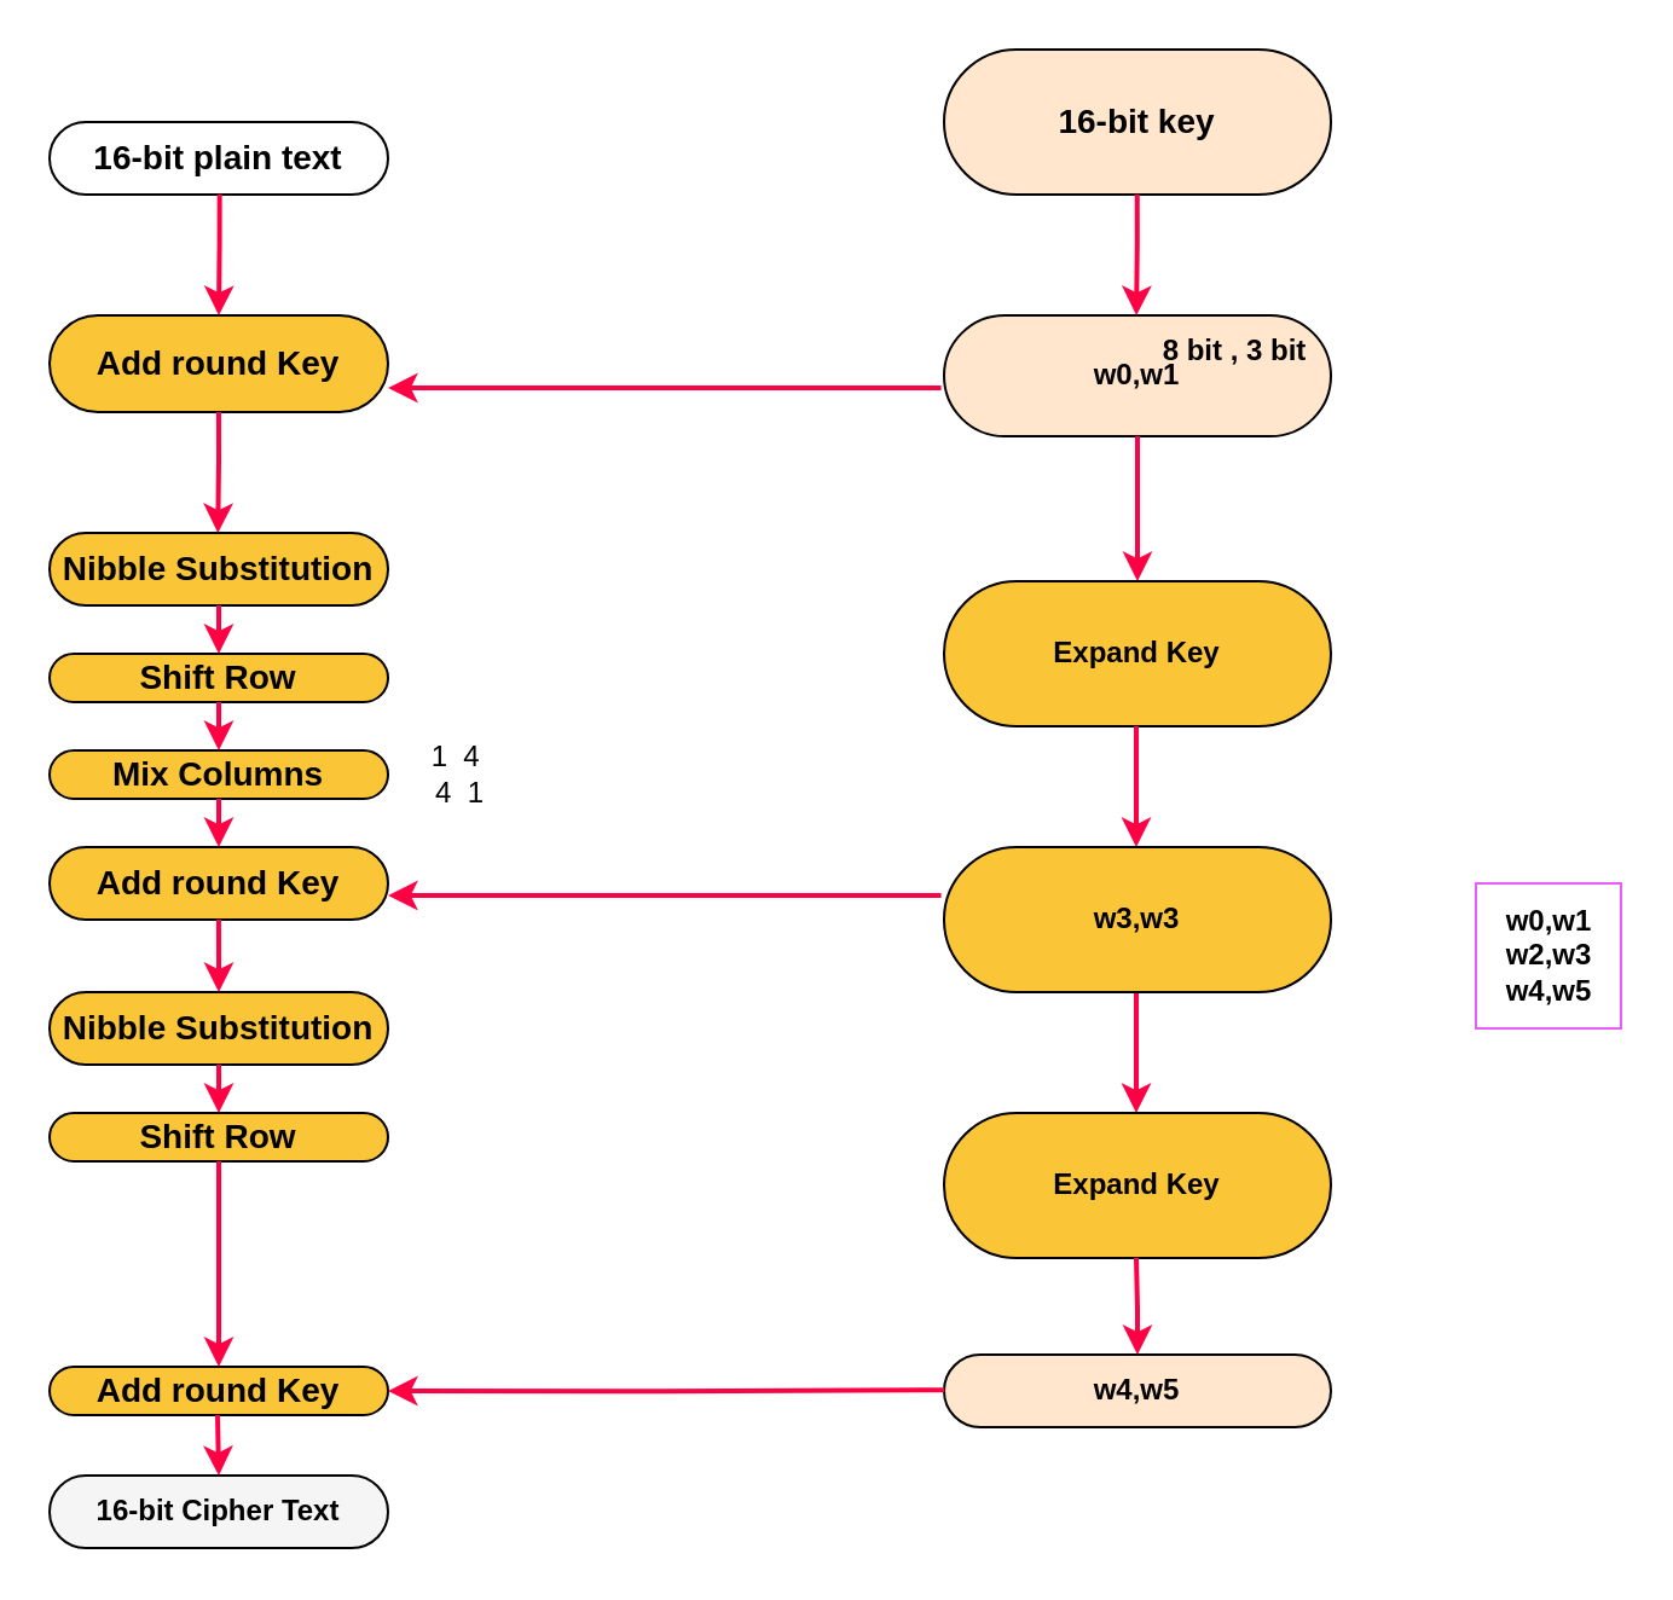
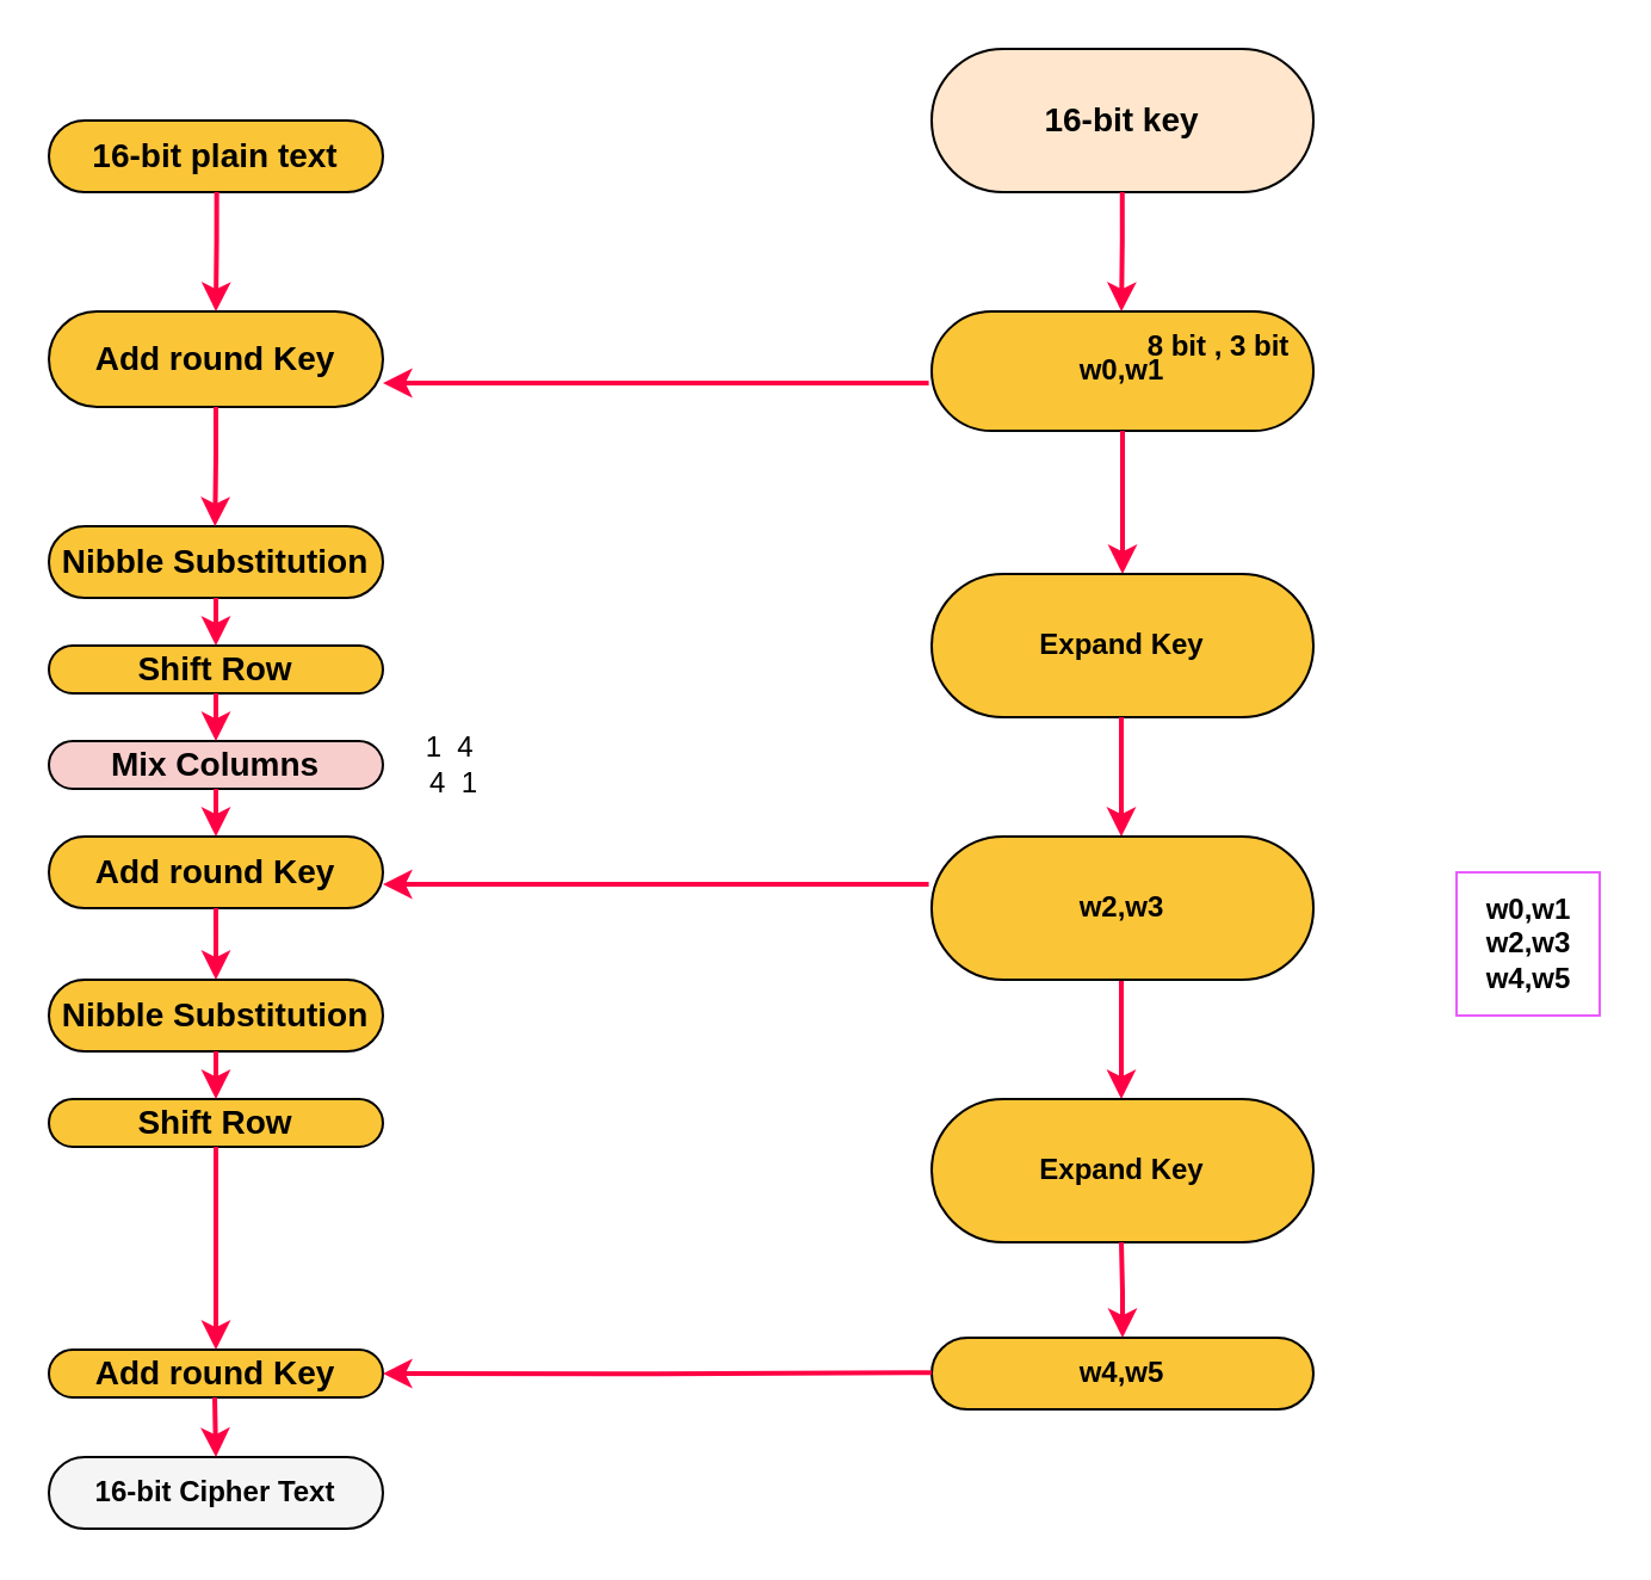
  <mxCell id="0" />
  <mxCell id="1" parent="0" />
  <mxCell id="2" value="&lt;b&gt;&lt;font style=&quot;font-size: 14px;&quot;&gt;16-bit key&lt;/font&gt;&lt;/b&gt;" style="rounded=1;whiteSpace=wrap;html=1;arcSize=50;fillColor=#ffe6cc;" parent="1" vertex="1"><mxGeometry x="390" y="20" width="160" height="60" as="geometry" /></mxCell>
- <mxCell id="3" value="&lt;b&gt;w0,w1&lt;br&gt;&lt;/b&gt;" style="rounded=1;whiteSpace=wrap;html=1;arcSize=50;fillColor=#ffe6cc;" parent="1" vertex="1"><mxGeometry x="390" y="130" width="160" height="50" as="geometry" /></mxCell>
+ <mxCell id="3" value="&lt;b&gt;w0,w1&lt;br&gt;&lt;/b&gt;" style="rounded=1;whiteSpace=wrap;html=1;arcSize=50;fillColor=#FBC538;" parent="1" vertex="1"><mxGeometry x="390" y="130" width="160" height="50" as="geometry" /></mxCell>
  <mxCell id="4" style="edgeStyle=orthogonalEdgeStyle;rounded=0;orthogonalLoop=1;jettySize=auto;html=1;strokeColor=#FF0044;strokeWidth=2;" parent="1" edge="1"><mxGeometry relative="1" as="geometry"><mxPoint x="469.55" y="130" as="targetPoint" /><mxPoint x="469.88" y="80" as="sourcePoint" /><Array as="points"><mxPoint x="469.55" y="100" /><mxPoint x="469.55" y="100" /></Array></mxGeometry></mxCell>
  <mxCell id="5" style="edgeStyle=orthogonalEdgeStyle;rounded=0;orthogonalLoop=1;jettySize=auto;html=1;strokeColor=#FF0044;strokeWidth=2;entryX=0.5;entryY=0;entryDx=0;entryDy=0;exitX=0.5;exitY=1;exitDx=0;exitDy=0;" parent="1" source="3" edge="1"><mxGeometry relative="1" as="geometry"><mxPoint x="470" y="240" as="targetPoint" /><mxPoint x="470" y="200" as="sourcePoint" /><Array as="points"><mxPoint x="470" y="210" /><mxPoint x="470" y="210" /></Array></mxGeometry></mxCell>
  <mxCell id="6" value="&lt;b&gt;8 bit , 3 bit&lt;/b&gt;" style="text;html=1;align=center;verticalAlign=middle;resizable=0;points=[];autosize=1;strokeColor=none;fillColor=none;" parent="1" vertex="1"><mxGeometry x="470" y="130" width="80" height="30" as="geometry" /></mxCell>
  <mxCell id="7" style="edgeStyle=orthogonalEdgeStyle;rounded=0;orthogonalLoop=1;jettySize=auto;html=1;strokeColor=#FF0044;strokeWidth=2;entryX=0.5;entryY=0;entryDx=0;entryDy=0;exitX=0.5;exitY=1;exitDx=0;exitDy=0;" parent="1" edge="1"><mxGeometry relative="1" as="geometry"><mxPoint x="469.5" y="460" as="targetPoint" /><mxPoint x="469.5" y="410" as="sourcePoint" /><Array as="points" /></mxGeometry></mxCell>
  <mxCell id="8" value="&lt;b&gt;Expand Key&lt;br&gt;&lt;/b&gt;" style="rounded=1;whiteSpace=wrap;html=1;arcSize=50;fillColor=#FBC538;" parent="1" vertex="1"><mxGeometry x="390" y="240" width="160" height="60" as="geometry" /></mxCell>
  <mxCell id="9" value="&lt;b&gt;w0,w1&lt;br&gt;w2,w3&lt;br&gt;w4,w5&lt;/b&gt;" style="text;html=1;align=center;verticalAlign=middle;resizable=0;points=[];autosize=1;strokeColor=#E95CFF;fillColor=none;" parent="1" vertex="1"><mxGeometry x="610" y="365" width="60" height="60" as="geometry" /></mxCell>
  <mxCell id="10" style="edgeStyle=orthogonalEdgeStyle;rounded=0;orthogonalLoop=1;jettySize=auto;html=1;strokeColor=#FF0044;strokeWidth=2;entryX=0.5;entryY=0;entryDx=0;entryDy=0;exitX=0.5;exitY=1;exitDx=0;exitDy=0;" parent="1" edge="1"><mxGeometry relative="1" as="geometry"><mxPoint x="469.5" y="350" as="targetPoint" /><mxPoint x="469.5" y="300" as="sourcePoint" /><Array as="points" /></mxGeometry></mxCell>
- <mxCell id="11" value="&lt;b&gt;w3,w3&lt;br&gt;&lt;/b&gt;" style="rounded=1;whiteSpace=wrap;html=1;arcSize=50;fillColor=#FBC538;" parent="1" vertex="1"><mxGeometry x="390" y="350" width="160" height="60" as="geometry" /></mxCell>
+ <mxCell id="11" value="&lt;b&gt;w2,w3&lt;br&gt;&lt;/b&gt;" style="rounded=1;whiteSpace=wrap;html=1;arcSize=50;fillColor=#FBC538;" parent="1" vertex="1"><mxGeometry x="390" y="350" width="160" height="60" as="geometry" /></mxCell>
  <mxCell id="12" value="&lt;b&gt;Expand Key&lt;br&gt;&lt;/b&gt;" style="rounded=1;whiteSpace=wrap;html=1;arcSize=50;fillColor=#FBC538;" parent="1" vertex="1"><mxGeometry x="390" y="460" width="160" height="60" as="geometry" /></mxCell>
- <mxCell id="13" value="&lt;b&gt;w4,w5&lt;br&gt;&lt;/b&gt;" style="rounded=1;whiteSpace=wrap;html=1;arcSize=50;fillColor=#ffe6cc;" parent="1" vertex="1"><mxGeometry x="390" y="560" width="160" height="30" as="geometry" /></mxCell>
+ <mxCell id="13" value="&lt;b&gt;w4,w5&lt;br&gt;&lt;/b&gt;" style="rounded=1;whiteSpace=wrap;html=1;arcSize=50;fillColor=#FBC538;" parent="1" vertex="1"><mxGeometry x="390" y="560" width="160" height="30" as="geometry" /></mxCell>
  <mxCell id="14" style="edgeStyle=orthogonalEdgeStyle;rounded=0;orthogonalLoop=1;jettySize=auto;html=1;strokeColor=#FF0044;strokeWidth=2;exitX=0.5;exitY=1;exitDx=0;exitDy=0;entryX=0.5;entryY=0;entryDx=0;entryDy=0;" parent="1" target="13" edge="1"><mxGeometry relative="1" as="geometry"><mxPoint x="470" y="550" as="targetPoint" /><mxPoint x="469.5" y="520" as="sourcePoint" /><Array as="points" /></mxGeometry></mxCell>
- <mxCell id="15" value="&lt;b&gt;&lt;font style=&quot;font-size: 14px;&quot;&gt;16-bit plain text&lt;/font&gt;&lt;/b&gt;" style="rounded=1;whiteSpace=wrap;html=1;arcSize=50;fillColor=#ffffff;" parent="1" vertex="1"><mxGeometry x="20" y="50" width="140" height="30" as="geometry" /></mxCell>
+ <mxCell id="15" value="&lt;b&gt;&lt;font style=&quot;font-size: 14px;&quot;&gt;16-bit plain text&lt;/font&gt;&lt;/b&gt;" style="rounded=1;whiteSpace=wrap;html=1;arcSize=50;fillColor=#FBC538;" parent="1" vertex="1"><mxGeometry x="20" y="50" width="140" height="30" as="geometry" /></mxCell>
  <mxCell id="16" value="&lt;b&gt;&lt;font style=&quot;font-size: 14px;&quot;&gt;Add round Key&lt;/font&gt;&lt;/b&gt;" style="rounded=1;whiteSpace=wrap;html=1;arcSize=50;fillColor=#FBC538;" parent="1" vertex="1"><mxGeometry x="20" y="130" width="140" height="40" as="geometry" /></mxCell>
  <mxCell id="17" style="edgeStyle=orthogonalEdgeStyle;rounded=0;orthogonalLoop=1;jettySize=auto;html=1;strokeColor=#FF0044;strokeWidth=2;" parent="1" edge="1"><mxGeometry relative="1" as="geometry"><mxPoint x="90" y="130" as="targetPoint" /><mxPoint x="90.33" y="80" as="sourcePoint" /><Array as="points"><mxPoint x="90" y="100" /><mxPoint x="90" y="100" /></Array></mxGeometry></mxCell>
  <mxCell id="18" style="edgeStyle=orthogonalEdgeStyle;rounded=0;orthogonalLoop=1;jettySize=auto;html=1;strokeColor=#FF0044;strokeWidth=2;" parent="1" target="16" edge="1"><mxGeometry relative="1" as="geometry"><mxPoint x="388.46" y="210" as="targetPoint" /><mxPoint x="388.79" y="160" as="sourcePoint" /><Array as="points"><mxPoint x="388" y="160" /></Array></mxGeometry></mxCell>
  <mxCell id="19" value="&lt;span style=&quot;font-size: 14px;&quot;&gt;&lt;b&gt;Nibble Substitution&lt;/b&gt;&lt;/span&gt;" style="rounded=1;whiteSpace=wrap;html=1;arcSize=50;fillColor=#FBC538;" parent="1" vertex="1"><mxGeometry x="20" y="220" width="140" height="30" as="geometry" /></mxCell>
  <mxCell id="20" value="&lt;span style=&quot;font-size: 14px;&quot;&gt;&lt;b&gt;Shift Row&lt;/b&gt;&lt;/span&gt;" style="rounded=1;whiteSpace=wrap;html=1;arcSize=50;fillColor=#FBC538;" parent="1" vertex="1"><mxGeometry x="20" y="270" width="140" height="20" as="geometry" /></mxCell>
- <mxCell id="21" value="&lt;b&gt;&lt;font style=&quot;font-size: 14px;&quot;&gt;Mix Columns&lt;/font&gt;&lt;/b&gt;" style="rounded=1;whiteSpace=wrap;html=1;arcSize=50;fillColor=#FBC538;" parent="1" vertex="1"><mxGeometry x="20" y="310" width="140" height="20" as="geometry" /></mxCell>
+ <mxCell id="21" value="&lt;b&gt;&lt;font style=&quot;font-size: 14px;&quot;&gt;Mix Columns&lt;/font&gt;&lt;/b&gt;" style="rounded=1;whiteSpace=wrap;html=1;arcSize=50;fillColor=#f8cecc;" parent="1" vertex="1"><mxGeometry x="20" y="310" width="140" height="20" as="geometry" /></mxCell>
  <mxCell id="22" value="&lt;b&gt;&lt;font style=&quot;font-size: 14px;&quot;&gt;Add round Key&lt;/font&gt;&lt;/b&gt;" style="rounded=1;whiteSpace=wrap;html=1;arcSize=50;fillColor=#FBC538;" parent="1" vertex="1"><mxGeometry x="20" y="350" width="140" height="30" as="geometry" /></mxCell>
  <mxCell id="23" style="edgeStyle=orthogonalEdgeStyle;rounded=0;orthogonalLoop=1;jettySize=auto;html=1;strokeColor=#FF0044;strokeWidth=2;exitX=0.44;exitY=0.997;exitDx=0;exitDy=0;exitPerimeter=0;" parent="1" edge="1"><mxGeometry relative="1" as="geometry"><mxPoint x="90" y="270" as="targetPoint" /><mxPoint x="90" y="250" as="sourcePoint" /><Array as="points" /></mxGeometry></mxCell>
  <mxCell id="24" style="edgeStyle=orthogonalEdgeStyle;rounded=0;orthogonalLoop=1;jettySize=auto;html=1;strokeColor=#FF0044;strokeWidth=2;exitX=0.44;exitY=0.997;exitDx=0;exitDy=0;exitPerimeter=0;" parent="1" edge="1"><mxGeometry relative="1" as="geometry"><mxPoint x="90" y="310" as="targetPoint" /><mxPoint x="90" y="290" as="sourcePoint" /><Array as="points" /></mxGeometry></mxCell>
  <mxCell id="25" style="edgeStyle=orthogonalEdgeStyle;rounded=0;orthogonalLoop=1;jettySize=auto;html=1;strokeColor=#FF0044;strokeWidth=2;exitX=0.44;exitY=0.997;exitDx=0;exitDy=0;exitPerimeter=0;" parent="1" edge="1"><mxGeometry relative="1" as="geometry"><mxPoint x="90" y="350" as="targetPoint" /><mxPoint x="90" y="330" as="sourcePoint" /><Array as="points" /></mxGeometry></mxCell>
  <mxCell id="26" style="edgeStyle=orthogonalEdgeStyle;rounded=0;orthogonalLoop=1;jettySize=auto;html=1;strokeColor=#FF0044;strokeWidth=2;" parent="1" edge="1"><mxGeometry relative="1" as="geometry"><mxPoint x="160" y="370" as="targetPoint" /><mxPoint x="388.79" y="370" as="sourcePoint" /><Array as="points"><mxPoint x="388" y="370" /></Array></mxGeometry></mxCell>
  <mxCell id="27" value="&lt;span style=&quot;font-size: 14px;&quot;&gt;&lt;b&gt;Nibble Substitution&lt;/b&gt;&lt;/span&gt;" style="rounded=1;whiteSpace=wrap;html=1;arcSize=50;fillColor=#FBC538;" parent="1" vertex="1"><mxGeometry x="20" y="410" width="140" height="30" as="geometry" /></mxCell>
  <mxCell id="28" value="&lt;span style=&quot;font-size: 14px;&quot;&gt;&lt;b&gt;Shift Row&lt;/b&gt;&lt;/span&gt;" style="rounded=1;whiteSpace=wrap;html=1;arcSize=50;fillColor=#FBC538;" parent="1" vertex="1"><mxGeometry x="20" y="460" width="140" height="20" as="geometry" /></mxCell>
  <mxCell id="29" style="edgeStyle=orthogonalEdgeStyle;rounded=0;orthogonalLoop=1;jettySize=auto;html=1;strokeColor=#FF0044;strokeWidth=2;exitX=0.44;exitY=0.997;exitDx=0;exitDy=0;exitPerimeter=0;" parent="1" edge="1"><mxGeometry relative="1" as="geometry"><mxPoint x="90" y="460" as="targetPoint" /><mxPoint x="90" y="440" as="sourcePoint" /><Array as="points" /></mxGeometry></mxCell>
  <mxCell id="30" value="&lt;b&gt;&lt;font style=&quot;font-size: 14px;&quot;&gt;Add round Key&lt;/font&gt;&lt;/b&gt;" style="rounded=1;whiteSpace=wrap;html=1;arcSize=50;fillColor=#FBC538;" parent="1" vertex="1"><mxGeometry x="20" y="565" width="140" height="20" as="geometry" /></mxCell>
  <mxCell id="31" style="edgeStyle=orthogonalEdgeStyle;rounded=0;orthogonalLoop=1;jettySize=auto;html=1;strokeColor=#FF0044;strokeWidth=2;" parent="1" edge="1"><mxGeometry relative="1" as="geometry"><mxPoint x="90" y="410" as="targetPoint" /><mxPoint x="89.97" y="380" as="sourcePoint" /><Array as="points"><mxPoint x="89.64" y="400" /><mxPoint x="89.64" y="400" /></Array></mxGeometry></mxCell>
  <mxCell id="32" style="edgeStyle=orthogonalEdgeStyle;rounded=0;orthogonalLoop=1;jettySize=auto;html=1;strokeColor=#FF0044;strokeWidth=2;" parent="1" edge="1"><mxGeometry relative="1" as="geometry"><mxPoint x="89.64" y="220" as="targetPoint" /><mxPoint x="89.97" y="170" as="sourcePoint" /><Array as="points"><mxPoint x="89.64" y="190" /><mxPoint x="89.64" y="190" /></Array></mxGeometry></mxCell>
  <mxCell id="33" style="edgeStyle=orthogonalEdgeStyle;rounded=0;orthogonalLoop=1;jettySize=auto;html=1;strokeColor=#FF0044;strokeWidth=2;entryX=1;entryY=0.5;entryDx=0;entryDy=0;" parent="1" target="30" edge="1"><mxGeometry relative="1" as="geometry"><mxPoint x="161.21" y="574.64" as="targetPoint" /><mxPoint x="390" y="574.64" as="sourcePoint" /><Array as="points" /></mxGeometry></mxCell>
  <mxCell id="34" style="edgeStyle=orthogonalEdgeStyle;rounded=0;orthogonalLoop=1;jettySize=auto;html=1;strokeColor=#FF0044;strokeWidth=2;entryX=0.5;entryY=0;entryDx=0;entryDy=0;exitX=0.5;exitY=1;exitDx=0;exitDy=0;" parent="1" source="28" target="30" edge="1"><mxGeometry relative="1" as="geometry"><mxPoint x="89.64" y="525" as="targetPoint" /><mxPoint x="90" y="490" as="sourcePoint" /><Array as="points" /></mxGeometry></mxCell>
  <mxCell id="35" value="&lt;b&gt;16-bit Cipher Text&lt;br&gt;&lt;/b&gt;" style="rounded=1;whiteSpace=wrap;html=1;arcSize=50;fillColor=#f5f5f5;" parent="1" vertex="1"><mxGeometry x="20" y="610" width="140" height="30" as="geometry" /></mxCell>
  <mxCell id="36" style="edgeStyle=orthogonalEdgeStyle;rounded=0;orthogonalLoop=1;jettySize=auto;html=1;strokeColor=#FF0044;strokeWidth=2;exitX=0.5;exitY=1;exitDx=0;exitDy=0;" parent="1" edge="1"><mxGeometry relative="1" as="geometry"><mxPoint x="90" y="610" as="targetPoint" /><mxPoint x="89.5" y="585" as="sourcePoint" /><Array as="points" /></mxGeometry></mxCell>
  <mxCell id="37" value="1&amp;nbsp; 4&amp;nbsp;&lt;br&gt;4&amp;nbsp; 1" style="text;html=1;strokeColor=none;fillColor=none;align=center;verticalAlign=middle;whiteSpace=wrap;rounded=0;rotation=0;" parent="1" vertex="1"><mxGeometry x="160" y="310" width="60" height="20" as="geometry" /></mxCell>
